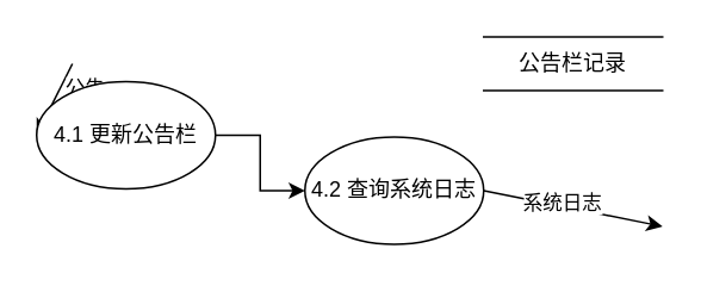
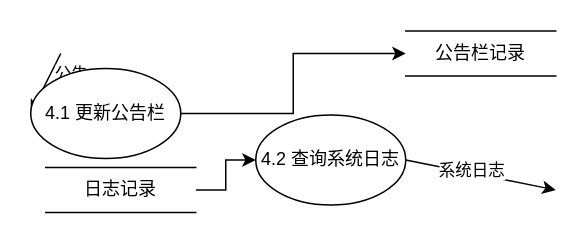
  <mxCell id="0" />
  <mxCell id="1" parent="0" />
- <mxCell id="2" style="edgeStyle=orthogonalEdgeStyle;rounded=0;orthogonalLoop=1;jettySize=auto;html=1;exitX=1;exitY=0.5;exitDx=0;exitDy=0;" edge="1" parent="1" source="5" target="8"><mxGeometry relative="1" as="geometry" /></mxCell>
+ <mxCell id="2" style="edgeStyle=orthogonalEdgeStyle;rounded=0;orthogonalLoop=1;jettySize=auto;html=1;exitX=1;exitY=0.5;exitDx=0;exitDy=0;" edge="1" parent="1" source="5" target="9"><mxGeometry relative="1" as="geometry" /></mxCell>
  <mxCell id="3" style="rounded=0;orthogonalLoop=1;jettySize=auto;html=1;exitX=0;exitY=0.5;exitDx=0;exitDy=0;entryX=0;entryY=0.5;entryDx=0;entryDy=0;" edge="1" parent="1" target="5"><mxGeometry relative="1" as="geometry"><mxPoint x="40" y="35" as="sourcePoint" /></mxGeometry></mxCell>
  <mxCell id="4" value="公告" style="edgeLabel;html=1;align=center;verticalAlign=middle;resizable=0;points=[];" vertex="1" connectable="0" parent="3"><mxGeometry x="-0.389" y="1" relative="1" as="geometry"><mxPoint x="12" y="1" as="offset" /></mxGeometry></mxCell>
  <mxCell id="5" value="4.1 更新公告栏" style="shape=ellipse;html=1;dashed=0;whiteSpace=wrap;perimeter=ellipsePerimeter;" vertex="1" parent="1"><mxGeometry x="20" y="45" width="100" height="60" as="geometry" /></mxCell>
  <mxCell id="6" style="rounded=0;orthogonalLoop=1;jettySize=auto;html=1;exitX=1;exitY=0.5;exitDx=0;exitDy=0;" edge="1" parent="1" source="8"><mxGeometry relative="1" as="geometry"><mxPoint x="370" y="126" as="targetPoint" /></mxGeometry></mxCell>
  <mxCell id="7" value="系统日志" style="edgeLabel;html=1;align=center;verticalAlign=middle;resizable=0;points=[];" vertex="1" connectable="0" parent="6"><mxGeometry x="-0.326" relative="1" as="geometry"><mxPoint x="10" as="offset" /></mxGeometry></mxCell>
  <mxCell id="8" value="4.2 查询系统日志" style="shape=ellipse;html=1;dashed=0;whiteSpace=wrap;perimeter=ellipsePerimeter;" vertex="1" parent="1"><mxGeometry x="170" y="76" width="100" height="60" as="geometry" /></mxCell>
  <mxCell id="9" value="公告栏记录" style="html=1;dashed=0;whiteSpace=wrap;shape=partialRectangle;right=0;left=0;" vertex="1" parent="1"><mxGeometry x="270" y="20" width="100" height="30" as="geometry" /></mxCell>
+ <mxCell id="10" style="edgeStyle=orthogonalEdgeStyle;rounded=0;orthogonalLoop=1;jettySize=auto;html=1;exitX=1;exitY=0.5;exitDx=0;exitDy=0;entryX=0;entryY=0.5;entryDx=0;entryDy=0;" edge="1" parent="1" source="11" target="8"><mxGeometry relative="1" as="geometry" /></mxCell>
+ <mxCell id="11" value="日志记录" style="html=1;dashed=0;whiteSpace=wrap;shape=partialRectangle;right=0;left=0;" vertex="1" parent="1"><mxGeometry x="30" y="111" width="100" height="30" as="geometry" /></mxCell>
